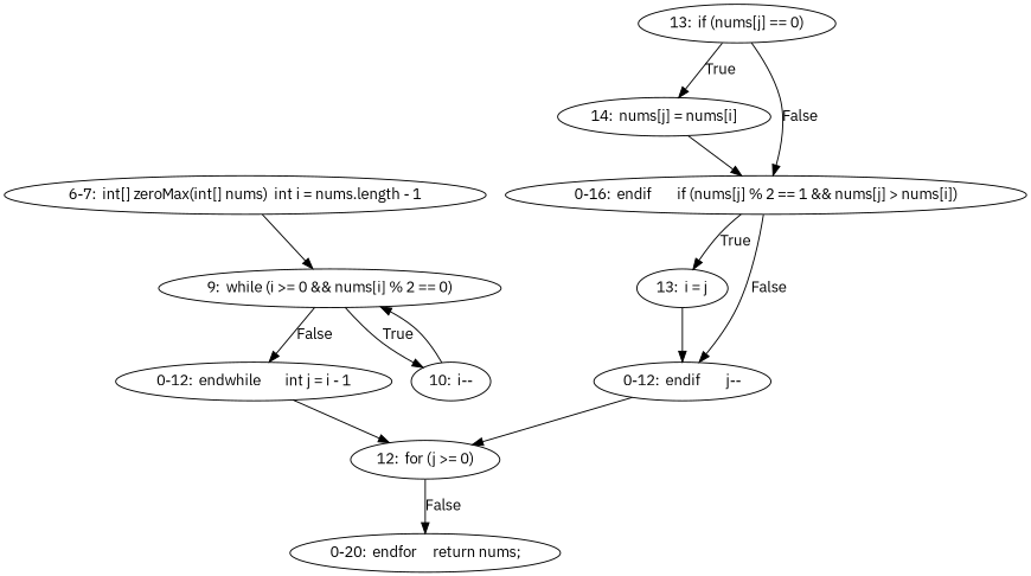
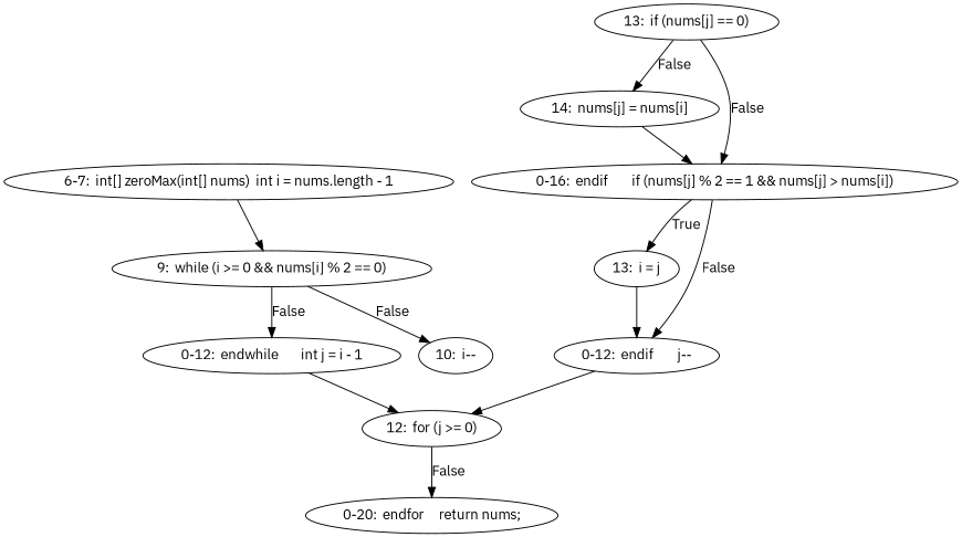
  digraph {
    fontname="IBM Plex Sans"
    node [fontname="IBM Plex Sans"]
    edge [fontname="IBM Plex Sans"]
    n1 [label="6-7:  int[] zeroMax(int[] nums)	int i = nums.length - 1"]
    n2 [label="9:  while (i >= 0 && nums[i] % 2 == 0)"]
    n3 [label="0-12:  endwhile	int j = i - 1"]
    n4 [label="10:  i--"]
    n5 [label="12:  for (j >= 0)"]
    n6 [label="0-20:  endfor	return nums;"]
    n7 [label="13:  if (nums[j] == 0)"]
    n8 [label="14:  nums[j] = nums[i]"]
    n9 [label="0-16:  endif	if (nums[j] % 2 == 1 && nums[j] > nums[i])"]
    n10 [label="13:  i = j"]
    n11 [label="0-12:  endif	j--"]
    n1 -> n2
    n2 -> n3 [label=False]
-   n2 -> n4 [label=True]
+   n2 -> n4 [label=False]
    n3 -> n5
-   n4 -> n2
    n5 -> n6 [label=False]
-   n7 -> n8 [label=True]
+   n7 -> n8 [label=False]
    n7 -> n9 [label=False]
    n8 -> n9
    n9 -> n10 [label=True]
    n9 -> n11 [label=False]
    n10 -> n11
    n11 -> n5
  }
